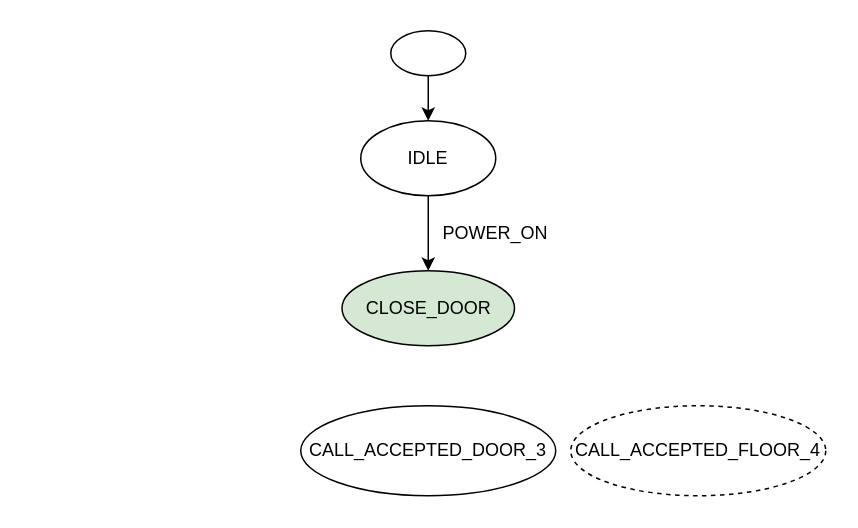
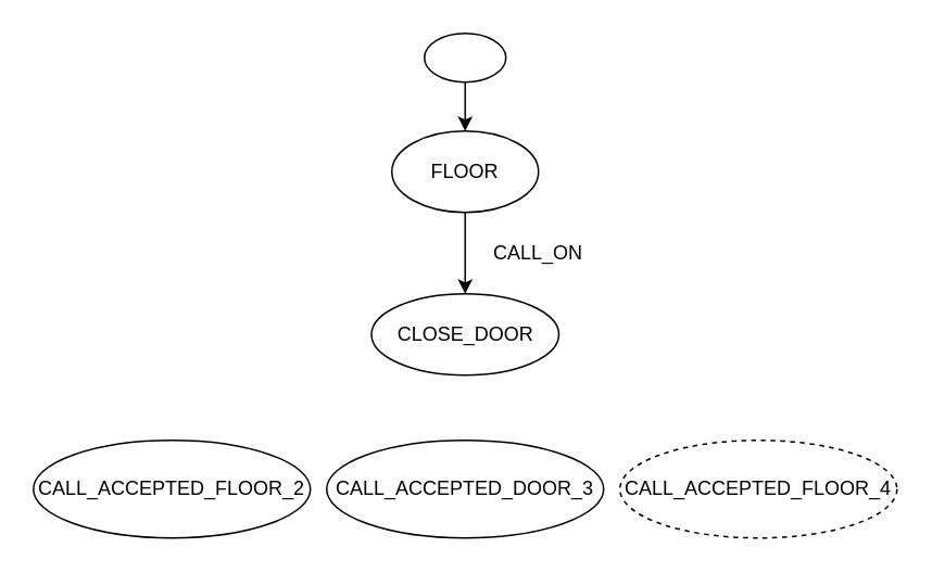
  <mxCell id="0" />
  <mxCell id="1" parent="0" />
  <mxCell id="2" value="" style="edgeStyle=orthogonalEdgeStyle;rounded=0;orthogonalLoop=1;jettySize=auto;html=1;" edge="1" parent="1" source="3" target="5"><mxGeometry relative="1" as="geometry" /></mxCell>
  <mxCell id="3" value="" style="ellipse;whiteSpace=wrap;html=1;" vertex="1" parent="1"><mxGeometry x="260" y="20" width="50" height="30" as="geometry" /></mxCell>
  <mxCell id="4" value="" style="edgeStyle=orthogonalEdgeStyle;rounded=0;orthogonalLoop=1;jettySize=auto;html=1;" edge="1" parent="1" source="5" target="6"><mxGeometry relative="1" as="geometry" /></mxCell>
- <mxCell id="5" value="IDLE" style="ellipse;whiteSpace=wrap;html=1;" vertex="1" parent="1"><mxGeometry x="240" y="80" width="90" height="50" as="geometry" /></mxCell>
- <mxCell id="6" value="CLOSE_DOOR" style="ellipse;whiteSpace=wrap;html=1;fillColor=#d5e8d4;" vertex="1" parent="1"><mxGeometry x="227.5" y="180" width="115" height="50" as="geometry" /></mxCell>
- <mxCell id="7" value="POWER_ON" style="text;html=1;align=center;verticalAlign=middle;whiteSpace=wrap;rounded=0;" vertex="1" parent="1"><mxGeometry x="300" y="140" width="60" height="30" as="geometry" /></mxCell>
+ <mxCell id="5" value="FLOOR" style="ellipse;whiteSpace=wrap;html=1;" vertex="1" parent="1"><mxGeometry x="240" y="80" width="90" height="50" as="geometry" /></mxCell>
+ <mxCell id="6" value="CLOSE_DOOR" style="ellipse;whiteSpace=wrap;html=1;" vertex="1" parent="1"><mxGeometry x="227.5" y="180" width="115" height="50" as="geometry" /></mxCell>
+ <mxCell id="7" value="CALL_ON" style="text;html=1;align=center;verticalAlign=middle;whiteSpace=wrap;rounded=0;" vertex="1" parent="1"><mxGeometry x="300" y="140" width="60" height="30" as="geometry" /></mxCell>
+ <mxCell id="8" value="CALL_ACCEPTED_FLOOR_2" style="ellipse;whiteSpace=wrap;html=1;" vertex="1" parent="1"><mxGeometry x="20" y="270" width="170" height="60" as="geometry" /></mxCell>
  <mxCell id="9" value="CALL_ACCEPTED_DOOR_3" style="ellipse;whiteSpace=wrap;html=1;" vertex="1" parent="1"><mxGeometry x="200" y="270" width="170" height="60" as="geometry" /></mxCell>
  <mxCell id="10" value="CALL_ACCEPTED_FLOOR_4" style="ellipse;whiteSpace=wrap;html=1;dashed=1;" vertex="1" parent="1"><mxGeometry x="380" y="270" width="170" height="60" as="geometry" /></mxCell>
